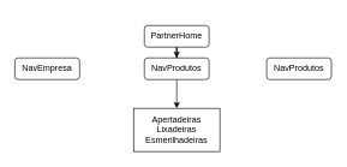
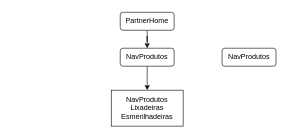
  <mxCell id="0" />
  <mxCell id="1" parent="0" />
  <mxCell id="2" value="" style="edgeStyle=orthogonalEdgeStyle;rounded=0;orthogonalLoop=1;jettySize=auto;html=1;" edge="1" parent="1" source="3" target="5"><mxGeometry relative="1" as="geometry" /></mxCell>
- <mxCell id="3" value="&lt;font style=&quot;vertical-align: inherit&quot;&gt;&lt;font style=&quot;vertical-align: inherit&quot;&gt;&lt;font style=&quot;vertical-align: inherit&quot;&gt;&lt;font style=&quot;vertical-align: inherit&quot;&gt;PartnerHome&lt;/font&gt;&lt;/font&gt;&lt;/font&gt;&lt;/font&gt;" style="rounded=1;whiteSpace=wrap;html=1;" vertex="1" parent="1"><mxGeometry x="200" y="35" width="90" height="30" as="geometry" /></mxCell>
+ <mxCell id="3" value="&lt;font style=&quot;vertical-align: inherit&quot;&gt;&lt;font style=&quot;vertical-align: inherit&quot;&gt;&lt;font style=&quot;vertical-align: inherit&quot;&gt;&lt;font style=&quot;vertical-align: inherit&quot;&gt;PartnerHome&lt;/font&gt;&lt;/font&gt;&lt;/font&gt;&lt;/font&gt;" style="rounded=1;whiteSpace=wrap;html=1;" vertex="1" parent="1"><mxGeometry x="200" y="20" width="90" height="30" as="geometry" /></mxCell>
  <mxCell id="4" value="" style="edgeStyle=orthogonalEdgeStyle;rounded=0;orthogonalLoop=1;jettySize=auto;html=1;" edge="1" parent="1" source="5" target="8"><mxGeometry relative="1" as="geometry" /></mxCell>
  <mxCell id="5" value="NavProdutos" style="rounded=1;whiteSpace=wrap;html=1;" vertex="1" parent="1"><mxGeometry x="200" y="80" width="90" height="30" as="geometry" /></mxCell>
- <mxCell id="6" value="NavEmpresa" style="rounded=1;whiteSpace=wrap;html=1;" vertex="1" parent="1"><mxGeometry x="20" y="80" width="90" height="30" as="geometry" /></mxCell>
  <mxCell id="7" value="NavProdutos" style="rounded=1;whiteSpace=wrap;html=1;" vertex="1" parent="1"><mxGeometry x="370" y="80" width="90" height="30" as="geometry" /></mxCell>
- <mxCell id="8" value="Apertadeiras&lt;br&gt;Lixadeiras&lt;br&gt;Esmerilhadeiras" style="rounded=0;whiteSpace=wrap;html=1;" vertex="1" parent="1"><mxGeometry x="185" y="150" width="120" height="60" as="geometry" /></mxCell>
+ <mxCell id="8" value="NavProdutos&lt;br&gt;Lixadeiras&lt;br&gt;Esmerilhadeiras" style="rounded=0;whiteSpace=wrap;html=1;" vertex="1" parent="1"><mxGeometry x="185" y="150" width="120" height="60" as="geometry" /></mxCell>
